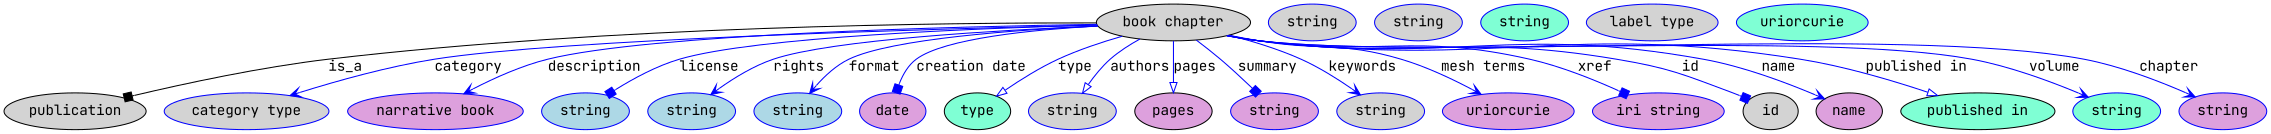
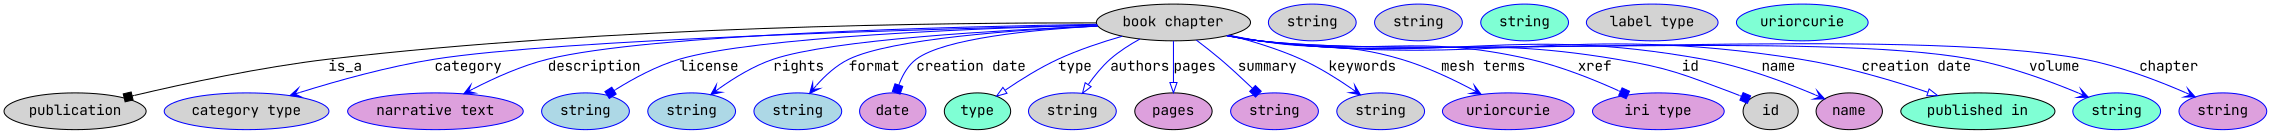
  digraph {
    fontname="JetBrains Mono"
    node [fillcolor=lightgrey fontname="JetBrains Mono" style=filled color=blue]
    edge [arrowhead=vee fontname="JetBrains Mono" color=blue style=solid]
    n1 [height=0.5 label="book chapter" width=1.5707 color=""]
    publication [height=0.5 width=1.3902 color=""]
    n3 [height=0.5 label="category type" width=1.6249]
-   n4 [fillcolor=plum height=0.5 label="narrative book" width=1.6068]
+   n4 [fillcolor=plum height=0.5 label="narrative text" width=1.6068]
    n5 [fillcolor=lightblue height=0.5 label=string width=0.84854]
    n6 [fillcolor=lightblue height=0.5 label=string width=0.84854]
    n7 [fillcolor=lightblue height=0.5 label=string width=0.84854]
    n8 [fillcolor=plum height=0.5 label=date width=0.75]
    type [fillcolor=aquamarine height=0.5 width=0.75 color=""]
    n10 [height=0.5 label=string width=0.84854]
    pages [fillcolor=plum height=0.5 width=0.84854 color=""]
    n12 [fillcolor=plum height=0.5 label=string width=0.84854]
    n13 [height=0.5 label=string width=0.84854]
    n14 [fillcolor=plum height=0.5 label=uriorcurie width=1.2638]
-   n15 [fillcolor=plum height=0.5 label="iri string" width=1.011]
+   n15 [fillcolor=plum height=0.5 label="iri type" width=1.011]
    id [height=0.5 width=0.75 color=""]
    name [fillcolor=plum height=0.5 width=0.84854 color=""]
    "published in" [fillcolor=aquamarine height=0.5 width=1.4985 color=""]
    n19 [fillcolor=aquamarine height=0.5 label=string width=0.84854]
    n20 [fillcolor=plum height=0.5 label=string width=0.84854]
    n21 [height=0.5 label=string width=0.84854]
    n22 [height=0.5 label=string width=0.84854]
    n23 [fillcolor=aquamarine height=0.5 label=string width=0.84854]
    n24 [height=0.5 label="label type" width=1.2638]
    n25 [fillcolor=aquamarine height=0.5 label=uriorcurie width=1.2638]
    n1 -> publication [arrowhead=box label=is_a color="" style=""]
    n1 -> n3 [label=category]
    n1 -> n4 [label=description]
    n1 -> n5 [arrowhead=box label=license]
    n1 -> n6 [label=rights]
    n1 -> n7 [label=format]
    n1 -> n8 [arrowhead=box label="creation date"]
    n1 -> type [arrowhead=onormal label=type]
    n1 -> n10 [arrowhead=onormal label=authors]
    n1 -> pages [arrowhead=onormal label=pages]
    n1 -> n12 [arrowhead=box label=summary]
    n1 -> n13 [label=keywords]
    n1 -> n14 [label="mesh terms"]
    n1 -> n15 [arrowhead=box label=xref]
    n1 -> id [arrowhead=box label=id]
    n1 -> name [label=name]
-   n1 -> "published in" [arrowhead=onormal label="published in"]
+   n1 -> "published in" [arrowhead=onormal label="creation date"]
    n1 -> n19 [label=volume]
    n1 -> n20 [label=chapter]
  }
